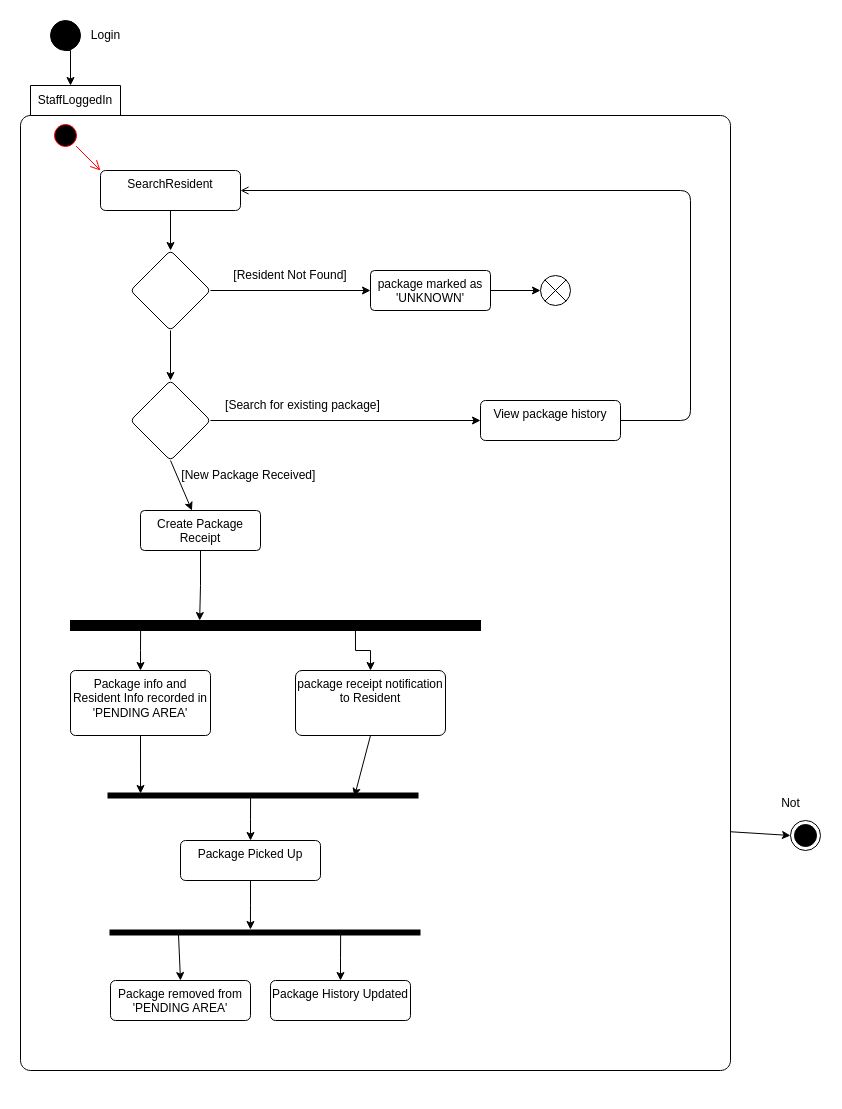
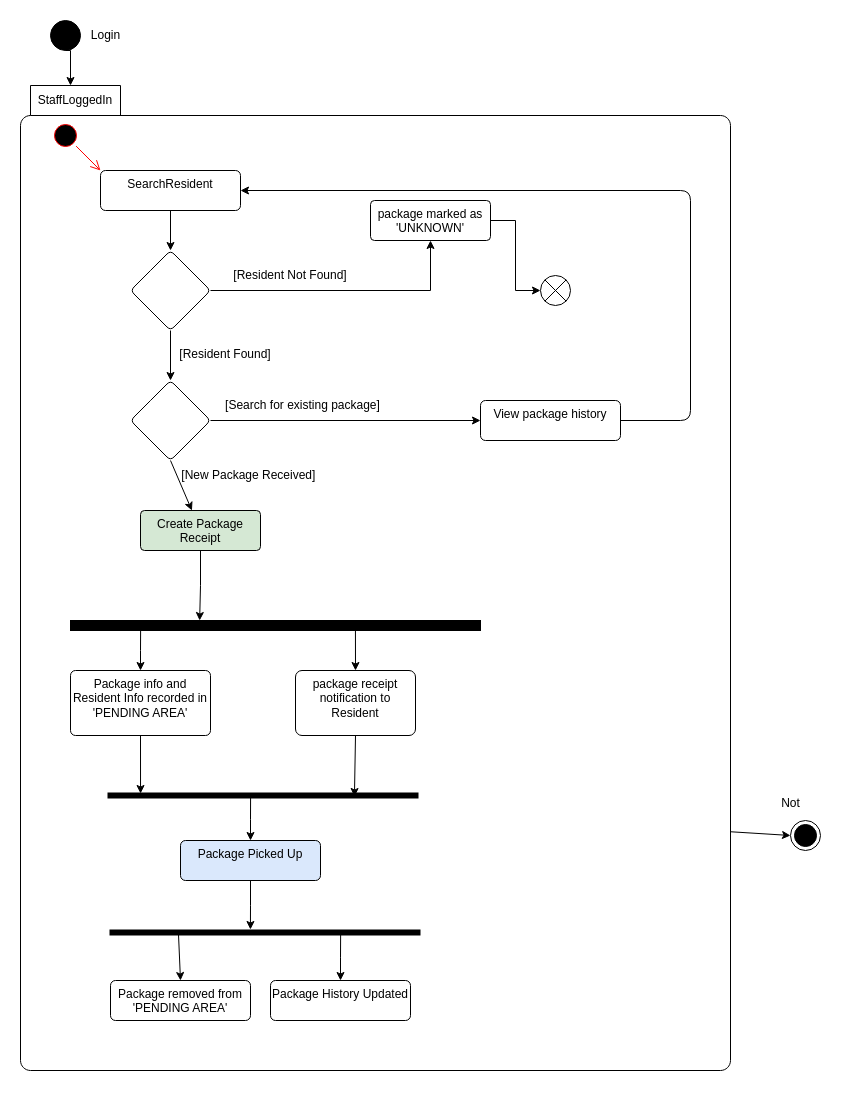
  <mxCell id="0" />
  <mxCell id="1" parent="0" />
  <mxCell id="2" style="rounded=0;orthogonalLoop=1;jettySize=auto;html=1;exitX=0;exitY=0;exitDx=710;exitDy=746.25;exitPerimeter=0;entryX=0;entryY=0.5;entryDx=0;entryDy=0;" edge="1" parent="1" source="3" target="44"><mxGeometry relative="1" as="geometry" /></mxCell>
  <mxCell id="3" value="StaffLoggedIn" style="shape=folder;align=center;verticalAlign=middle;fontStyle=0;tabWidth=100;tabHeight=30;tabPosition=left;html=1;boundedLbl=1;labelInHeader=1;rounded=1;absoluteArcSize=1;arcSize=10;whiteSpace=wrap;fillColor=none;" vertex="1" parent="1"><mxGeometry x="20" y="85" width="710" height="985" as="geometry" /></mxCell>
  <mxCell id="4" value="" style="ellipse;fillColor=strokeColor;html=1;" vertex="1" parent="1"><mxGeometry x="50" y="20" width="30" height="30" as="geometry" /></mxCell>
  <mxCell id="5" value="Login" style="text;html=1;align=center;verticalAlign=middle;resizable=0;points=[];autosize=1;strokeColor=none;fillColor=none;" vertex="1" parent="1"><mxGeometry x="80" y="20" width="50" height="30" as="geometry" /></mxCell>
  <mxCell id="6" style="edgeStyle=orthogonalEdgeStyle;rounded=0;orthogonalLoop=1;jettySize=auto;html=1;exitX=0.5;exitY=1;exitDx=0;exitDy=0;entryX=0.5;entryY=0;entryDx=0;entryDy=0;" edge="1" parent="1" source="7" target="12"><mxGeometry relative="1" as="geometry" /></mxCell>
  <mxCell id="7" value="SearchResident" style="html=1;align=center;verticalAlign=top;rounded=1;absoluteArcSize=1;arcSize=10;dashed=0;whiteSpace=wrap;" vertex="1" parent="1"><mxGeometry x="100" y="170" width="140" height="40" as="geometry" /></mxCell>
  <mxCell id="8" value="" style="ellipse;html=1;shape=startState;fillColor=#000000;strokeColor=#ff0000;" vertex="1" parent="1"><mxGeometry x="50" y="120" width="30" height="30" as="geometry" /></mxCell>
  <mxCell id="9" value="" style="html=1;verticalAlign=bottom;endArrow=open;endSize=8;strokeColor=#ff0000;rounded=0;entryX=0;entryY=0;entryDx=0;entryDy=0;" edge="1" source="8" parent="1" target="7"><mxGeometry relative="1" as="geometry"><mxPoint x="95" y="309" as="targetPoint" /></mxGeometry></mxCell>
  <mxCell id="10" value="" style="edgeStyle=orthogonalEdgeStyle;rounded=0;orthogonalLoop=1;jettySize=auto;html=1;" edge="1" parent="1" source="12" target="14"><mxGeometry relative="1" as="geometry" /></mxCell>
  <mxCell id="11" value="" style="edgeStyle=orthogonalEdgeStyle;rounded=0;orthogonalLoop=1;jettySize=auto;html=1;entryX=0.5;entryY=0;entryDx=0;entryDy=0;" edge="1" parent="1" source="12" target="31"><mxGeometry relative="1" as="geometry" /></mxCell>
  <mxCell id="12" value="" style="rhombus;whiteSpace=wrap;html=1;verticalAlign=top;rounded=1;arcSize=10;dashed=0;" vertex="1" parent="1"><mxGeometry x="130" y="250" width="80" height="80" as="geometry" /></mxCell>
  <mxCell id="13" style="edgeStyle=orthogonalEdgeStyle;rounded=0;orthogonalLoop=1;jettySize=auto;html=1;exitX=1;exitY=0.5;exitDx=0;exitDy=0;entryX=0;entryY=0.5;entryDx=0;entryDy=0;" edge="1" parent="1" source="14" target="18"><mxGeometry relative="1" as="geometry" /></mxCell>
- <mxCell id="14" value="package marked as 'UNKNOWN'" style="whiteSpace=wrap;html=1;verticalAlign=top;rounded=1;arcSize=10;dashed=0;" vertex="1" parent="1"><mxGeometry x="370" y="270" width="120" height="40" as="geometry" /></mxCell>
+ <mxCell id="14" value="package marked as 'UNKNOWN'" style="whiteSpace=wrap;html=1;verticalAlign=top;rounded=1;arcSize=10;dashed=0;" vertex="1" parent="1"><mxGeometry x="370" y="200" width="120" height="40" as="geometry" /></mxCell>
  <mxCell id="15" value="[Resident Not Found]" style="text;html=1;strokeColor=none;fillColor=none;align=center;verticalAlign=middle;whiteSpace=wrap;rounded=0;" vertex="1" parent="1"><mxGeometry x="230" y="260" width="120" height="30" as="geometry" /></mxCell>
- <mxCell id="16" value="package receipt notification to Resident" style="whiteSpace=wrap;html=1;verticalAlign=top;rounded=1;arcSize=10;dashed=0;" vertex="1" parent="1"><mxGeometry x="295" y="670" width="150" height="65" as="geometry" /></mxCell>
- <mxCell id="17" value="Create Package Receipt" style="whiteSpace=wrap;html=1;verticalAlign=top;rounded=1;arcSize=10;dashed=0;" vertex="1" parent="1"><mxGeometry x="140" y="510" width="120" height="40" as="geometry" /></mxCell>
+ <mxCell id="16" value="package receipt notification to Resident" style="whiteSpace=wrap;html=1;verticalAlign=top;rounded=1;arcSize=10;dashed=0;" vertex="1" parent="1"><mxGeometry x="295" y="670" width="120" height="65" as="geometry" /></mxCell>
+ <mxCell id="17" value="Create Package Receipt" style="whiteSpace=wrap;html=1;verticalAlign=top;rounded=1;arcSize=10;dashed=0;fillColor=#d5e8d4;" vertex="1" parent="1"><mxGeometry x="140" y="510" width="120" height="40" as="geometry" /></mxCell>
  <mxCell id="18" value="" style="shape=sumEllipse;perimeter=ellipsePerimeter;html=1;backgroundOutline=1;" vertex="1" parent="1"><mxGeometry x="540" y="275" width="30" height="30" as="geometry" /></mxCell>
+ <mxCell id="19" value="[Resident Found]" style="text;html=1;strokeColor=none;fillColor=none;align=center;verticalAlign=middle;whiteSpace=wrap;rounded=0;" vertex="1" parent="1"><mxGeometry x="170" y="339" width="110" height="30" as="geometry" /></mxCell>
  <mxCell id="20" value="" style="html=1;points=[];perimeter=orthogonalPerimeter;fillColor=strokeColor;rotation=90;" vertex="1" parent="1"><mxGeometry x="270" y="420" width="10" height="410" as="geometry" /></mxCell>
  <mxCell id="21" value="Package info and Resident Info recorded in 'PENDING AREA'" style="html=1;align=center;verticalAlign=top;rounded=1;absoluteArcSize=1;arcSize=10;dashed=0;whiteSpace=wrap;" vertex="1" parent="1"><mxGeometry x="70" y="670" width="140" height="65" as="geometry" /></mxCell>
  <mxCell id="22" style="edgeStyle=orthogonalEdgeStyle;rounded=0;orthogonalLoop=1;jettySize=auto;html=1;exitX=0.5;exitY=0;exitDx=0;exitDy=0;entryX=1;entryY=0.829;entryDx=0;entryDy=0;entryPerimeter=0;endArrow=none;endFill=0;startArrow=classic;startFill=1;" edge="1" parent="1" source="21" target="20"><mxGeometry relative="1" as="geometry" /></mxCell>
  <mxCell id="23" style="edgeStyle=orthogonalEdgeStyle;rounded=0;orthogonalLoop=1;jettySize=auto;html=1;exitX=0.5;exitY=0;exitDx=0;exitDy=0;entryX=1;entryY=0.305;entryDx=0;entryDy=0;entryPerimeter=0;startArrow=classic;startFill=1;endArrow=none;endFill=0;" edge="1" parent="1" source="16" target="20"><mxGeometry relative="1" as="geometry" /></mxCell>
  <mxCell id="24" value="" style="html=1;points=[];perimeter=orthogonalPerimeter;fillColor=strokeColor;rotation=90;" vertex="1" parent="1"><mxGeometry x="260" y="640" width="5" height="310" as="geometry" /></mxCell>
  <mxCell id="25" style="edgeStyle=orthogonalEdgeStyle;rounded=0;orthogonalLoop=1;jettySize=auto;html=1;exitX=0.5;exitY=1;exitDx=0;exitDy=0;entryX=0.1;entryY=0.895;entryDx=0;entryDy=0;entryPerimeter=0;" edge="1" parent="1" source="21" target="24"><mxGeometry relative="1" as="geometry" /></mxCell>
  <mxCell id="26" style="rounded=0;orthogonalLoop=1;jettySize=auto;html=1;exitX=0.5;exitY=1;exitDx=0;exitDy=0;entryX=0.7;entryY=0.205;entryDx=0;entryDy=0;entryPerimeter=0;" edge="1" parent="1" source="16" target="24"><mxGeometry relative="1" as="geometry"><mxPoint x="355" y="744" as="targetPoint" /></mxGeometry></mxCell>
- <mxCell id="27" style="edgeStyle=orthogonalEdgeStyle;rounded=1;orthogonalLoop=1;jettySize=auto;html=1;exitX=1;exitY=0.5;exitDx=0;exitDy=0;entryX=1;entryY=0.5;entryDx=0;entryDy=0;endArrow=open;" edge="1" parent="1" source="28" target="7"><mxGeometry relative="1" as="geometry"><Array as="points"><mxPoint x="690" y="420" /><mxPoint x="690" y="190" /></Array></mxGeometry></mxCell>
+ <mxCell id="27" style="edgeStyle=orthogonalEdgeStyle;rounded=1;orthogonalLoop=1;jettySize=auto;html=1;exitX=1;exitY=0.5;exitDx=0;exitDy=0;entryX=1;entryY=0.5;entryDx=0;entryDy=0;" edge="1" parent="1" source="28" target="7"><mxGeometry relative="1" as="geometry"><Array as="points"><mxPoint x="690" y="420" /><mxPoint x="690" y="190" /></Array></mxGeometry></mxCell>
  <mxCell id="28" value="View package history" style="html=1;align=center;verticalAlign=top;rounded=1;absoluteArcSize=1;arcSize=10;dashed=0;whiteSpace=wrap;" vertex="1" parent="1"><mxGeometry x="480" y="400" width="140" height="40" as="geometry" /></mxCell>
  <mxCell id="29" style="rounded=0;orthogonalLoop=1;jettySize=auto;html=1;exitX=0.5;exitY=1;exitDx=0;exitDy=0;" edge="1" parent="1" source="31" target="17"><mxGeometry relative="1" as="geometry" /></mxCell>
  <mxCell id="30" style="edgeStyle=orthogonalEdgeStyle;rounded=0;orthogonalLoop=1;jettySize=auto;html=1;exitX=1;exitY=0.5;exitDx=0;exitDy=0;entryX=0;entryY=0.5;entryDx=0;entryDy=0;" edge="1" parent="1" source="31" target="28"><mxGeometry relative="1" as="geometry" /></mxCell>
  <mxCell id="31" value="" style="rhombus;whiteSpace=wrap;html=1;verticalAlign=top;rounded=1;arcSize=10;dashed=0;" vertex="1" parent="1"><mxGeometry x="130" y="380" width="80" height="80" as="geometry" /></mxCell>
  <mxCell id="32" style="edgeStyle=orthogonalEdgeStyle;rounded=0;orthogonalLoop=1;jettySize=auto;html=1;exitX=0.5;exitY=1;exitDx=0;exitDy=0;entryX=0;entryY=0.685;entryDx=0;entryDy=0;entryPerimeter=0;" edge="1" parent="1" source="17" target="20"><mxGeometry relative="1" as="geometry" /></mxCell>
  <mxCell id="33" value="[Search for existing package]" style="text;html=1;strokeColor=none;fillColor=none;align=center;verticalAlign=middle;whiteSpace=wrap;rounded=0;" vertex="1" parent="1"><mxGeometry x="205" y="390" width="195" height="30" as="geometry" /></mxCell>
  <mxCell id="34" value="[New Package Received]&amp;nbsp;" style="text;html=1;strokeColor=none;fillColor=none;align=center;verticalAlign=middle;whiteSpace=wrap;rounded=0;" vertex="1" parent="1"><mxGeometry x="160" y="460" width="180" height="30" as="geometry" /></mxCell>
  <mxCell id="35" style="edgeStyle=orthogonalEdgeStyle;rounded=0;orthogonalLoop=1;jettySize=auto;html=1;exitX=0.5;exitY=1;exitDx=0;exitDy=0;entryX=0;entryY=0;entryDx=50;entryDy=0;entryPerimeter=0;" edge="1" parent="1" source="4" target="3"><mxGeometry relative="1" as="geometry" /></mxCell>
- <mxCell id="36" value="Package Picked Up" style="html=1;align=center;verticalAlign=top;rounded=1;absoluteArcSize=1;arcSize=10;dashed=0;whiteSpace=wrap;" vertex="1" parent="1"><mxGeometry x="180" y="840" width="140" height="40" as="geometry" /></mxCell>
+ <mxCell id="36" value="Package Picked Up" style="html=1;align=center;verticalAlign=top;rounded=1;absoluteArcSize=1;arcSize=10;dashed=0;whiteSpace=wrap;fillColor=#dae8fc;" vertex="1" parent="1"><mxGeometry x="180" y="840" width="140" height="40" as="geometry" /></mxCell>
  <mxCell id="37" style="edgeStyle=orthogonalEdgeStyle;rounded=0;orthogonalLoop=1;jettySize=auto;html=1;exitX=0.5;exitY=0;exitDx=0;exitDy=0;entryX=0.5;entryY=0.54;entryDx=0;entryDy=0;entryPerimeter=0;startArrow=classic;startFill=1;endArrow=none;endFill=0;" edge="1" parent="1" source="36" target="24"><mxGeometry relative="1" as="geometry" /></mxCell>
  <mxCell id="38" value="" style="html=1;points=[];perimeter=orthogonalPerimeter;fillColor=strokeColor;rotation=90;" vertex="1" parent="1"><mxGeometry x="262" y="777" width="5" height="310" as="geometry" /></mxCell>
  <mxCell id="39" value="Package removed from 'PENDING AREA'" style="html=1;align=center;verticalAlign=top;rounded=1;absoluteArcSize=1;arcSize=10;dashed=0;whiteSpace=wrap;" vertex="1" parent="1"><mxGeometry x="110" y="980" width="140" height="40" as="geometry" /></mxCell>
  <mxCell id="40" value="Package History Updated" style="html=1;align=center;verticalAlign=top;rounded=1;absoluteArcSize=1;arcSize=10;dashed=0;whiteSpace=wrap;" vertex="1" parent="1"><mxGeometry x="270" y="980" width="140" height="40" as="geometry" /></mxCell>
  <mxCell id="41" style="edgeStyle=orthogonalEdgeStyle;rounded=0;orthogonalLoop=1;jettySize=auto;html=1;exitX=0.5;exitY=1;exitDx=0;exitDy=0;entryX=-0.1;entryY=0.547;entryDx=0;entryDy=0;entryPerimeter=0;" edge="1" parent="1" source="36" target="38"><mxGeometry relative="1" as="geometry" /></mxCell>
  <mxCell id="42" style="rounded=0;orthogonalLoop=1;jettySize=auto;html=1;exitX=0.5;exitY=0;exitDx=0;exitDy=0;entryX=0.9;entryY=0.779;entryDx=0;entryDy=0;entryPerimeter=0;startArrow=classic;startFill=1;endArrow=none;endFill=0;" edge="1" parent="1" source="39" target="38"><mxGeometry relative="1" as="geometry" /></mxCell>
  <mxCell id="43" style="edgeStyle=orthogonalEdgeStyle;rounded=0;orthogonalLoop=1;jettySize=auto;html=1;exitX=0.5;exitY=0;exitDx=0;exitDy=0;entryX=0.9;entryY=0.256;entryDx=0;entryDy=0;entryPerimeter=0;endArrow=none;endFill=0;startArrow=classic;startFill=1;" edge="1" parent="1" source="40" target="38"><mxGeometry relative="1" as="geometry" /></mxCell>
  <mxCell id="44" value="" style="ellipse;html=1;shape=endState;fillColor=strokeColor;" vertex="1" parent="1"><mxGeometry x="790" y="820" width="30" height="30" as="geometry" /></mxCell>
  <mxCell id="45" value="Not" style="text;html=1;align=center;verticalAlign=middle;resizable=0;points=[];autosize=1;strokeColor=none;fillColor=none;" vertex="1" parent="1"><mxGeometry x="760" y="788" width="60" height="30" as="geometry" /></mxCell>
